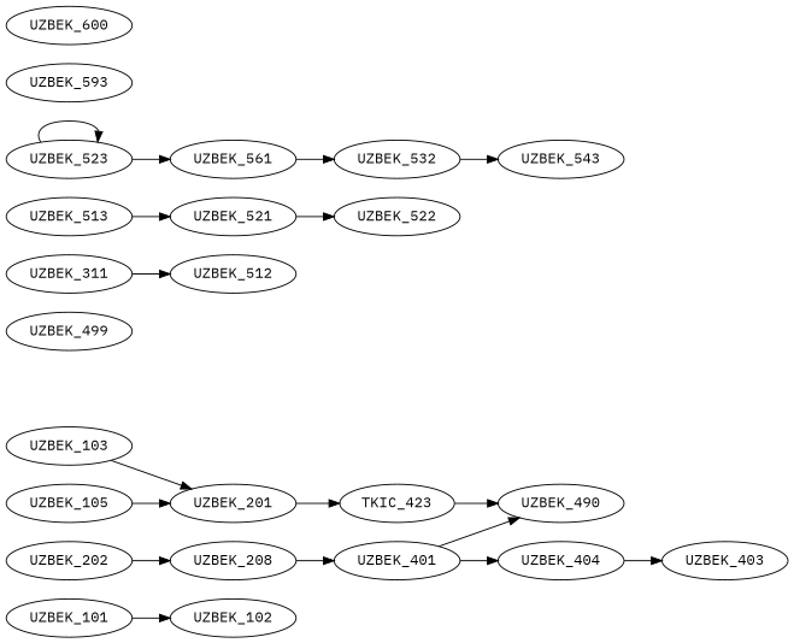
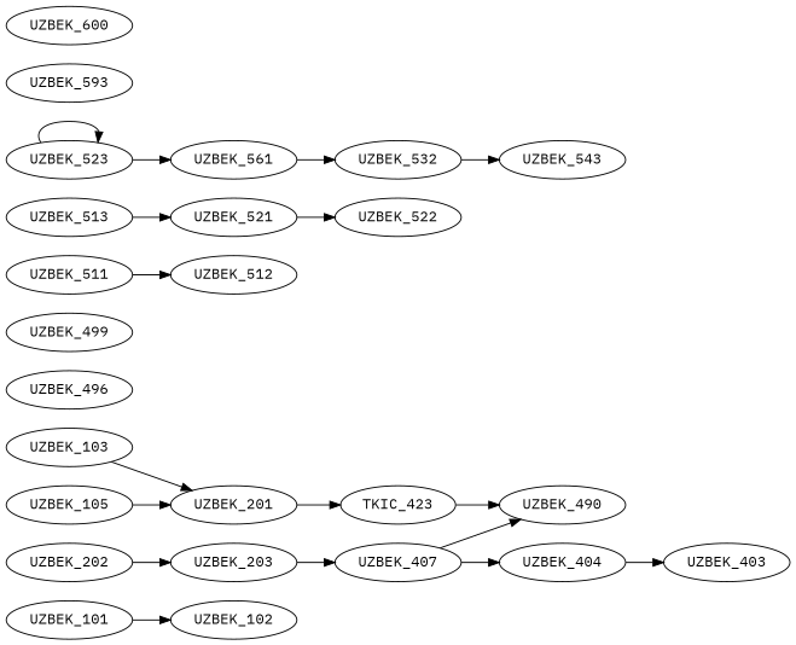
  digraph {
    fontname="IBM Plex Mono"
    rankdir=LR
    node [fontname="IBM Plex Mono"]
    edge [color=black fontname="IBM Plex Mono"]
    UZBEK_101
    UZBEK_102
    UZBEK_103
    UZBEK_201
    TKIC_423
    UZBEK_105
    UZBEK_202
-   UZBEK_203 [label=UZBEK_208]
-   UZBEK_401
+   UZBEK_203
+   UZBEK_401 [label=UZBEK_407]
    UZBEK_490
    n11 [label=UZBEK_404]
    UZBEK_403
+   UZBEK_496
    UZBEK_499
-   UZBEK_511 [label=UZBEK_311]
+   UZBEK_511
    UZBEK_512
    UZBEK_513
    UZBEK_521
    UZBEK_522
    UZBEK_523
    n21 [label=UZBEK_561]
    n22 [label=UZBEK_532]
    UZBEK_543
    n24 [label=UZBEK_593]
    UZBEK_600
    UZBEK_101 -> UZBEK_102
    UZBEK_103 -> UZBEK_201
    UZBEK_201 -> TKIC_423
    TKIC_423 -> UZBEK_490
    UZBEK_105 -> UZBEK_201
    UZBEK_202 -> UZBEK_203
    UZBEK_203 -> UZBEK_401
    UZBEK_401 -> UZBEK_490
    UZBEK_401 -> n11
    n11 -> UZBEK_403
    UZBEK_511 -> UZBEK_512
    UZBEK_513 -> UZBEK_521
    UZBEK_521 -> UZBEK_522
    UZBEK_523 -> UZBEK_523
    UZBEK_523 -> n21
    n21 -> n22
    n22 -> UZBEK_543
  }
